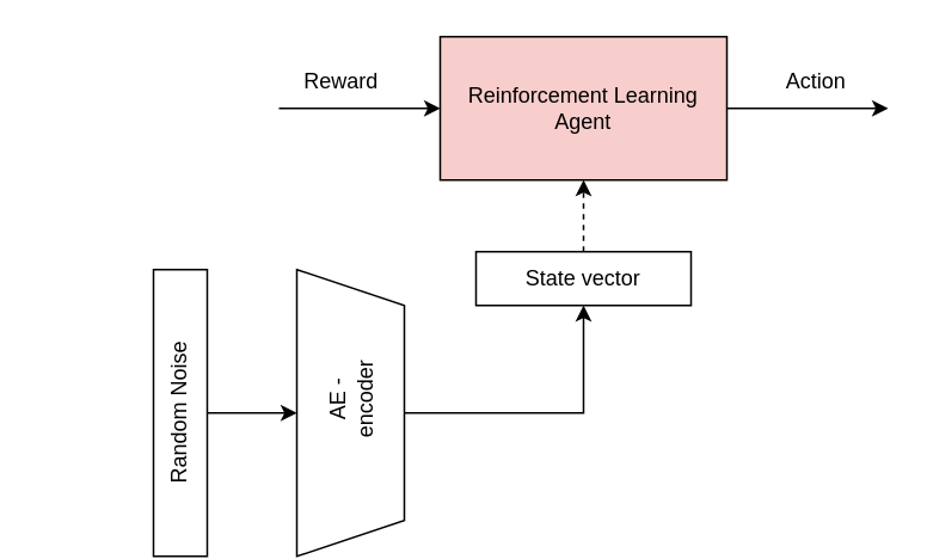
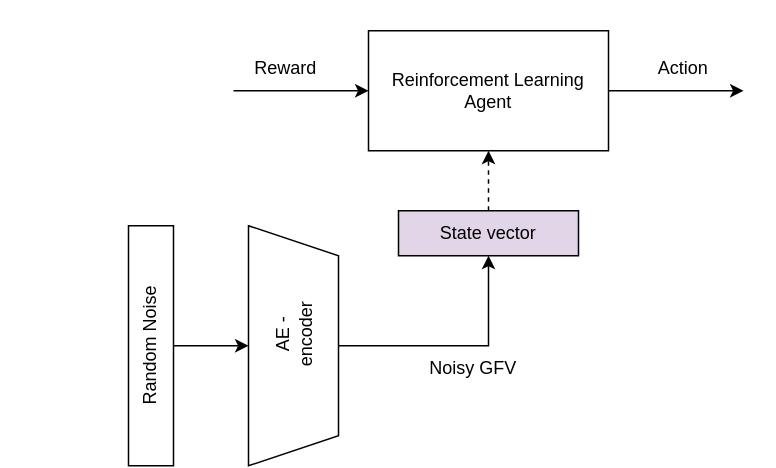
  <mxCell id="0" />
  <mxCell id="1" parent="0" />
- <mxCell id="2" value="Reinforcement Learning Agent" style="rounded=0;whiteSpace=wrap;html=1;fillColor=#f8cecc;" vertex="1" parent="1"><mxGeometry x="245" y="20" width="160" height="80" as="geometry" /></mxCell>
- <mxCell id="3" value="State vector" style="rounded=0;whiteSpace=wrap;html=1;" vertex="1" parent="1"><mxGeometry x="265" y="140" width="120" height="30" as="geometry" /></mxCell>
+ <mxCell id="2" value="Reinforcement Learning Agent" style="rounded=0;whiteSpace=wrap;html=1;" vertex="1" parent="1"><mxGeometry x="245" y="20" width="160" height="80" as="geometry" /></mxCell>
+ <mxCell id="3" value="State vector" style="rounded=0;whiteSpace=wrap;html=1;fillColor=#e1d5e7;" vertex="1" parent="1"><mxGeometry x="265" y="140" width="120" height="30" as="geometry" /></mxCell>
  <mxCell id="4" value="Random Noise" style="rounded=0;whiteSpace=wrap;html=1;rotation=-90;" vertex="1" parent="1"><mxGeometry x="20" y="215" width="160" height="30" as="geometry" /></mxCell>
  <mxCell id="5" value="" style="shape=trapezoid;perimeter=trapezoidPerimeter;whiteSpace=wrap;html=1;fixedSize=1;rotation=90;" vertex="1" parent="1"><mxGeometry x="115" y="200" width="160" height="60" as="geometry" /></mxCell>
  <mxCell id="6" value="AE - encoder" style="text;html=1;strokeColor=none;fillColor=none;align=center;verticalAlign=middle;whiteSpace=wrap;rounded=0;rotation=-90;" vertex="1" parent="1"><mxGeometry x="160" y="200" width="70" height="45" as="geometry" /></mxCell>
  <mxCell id="7" value="" style="endArrow=classic;html=1;rounded=0;exitX=0.5;exitY=0;exitDx=0;exitDy=0;entryX=0.5;entryY=1;entryDx=0;entryDy=0;" edge="1" parent="1" source="5" target="3"><mxGeometry width="50" height="50" relative="1" as="geometry"><mxPoint x="365" y="220" as="sourcePoint" /><mxPoint x="415" y="170" as="targetPoint" /><Array as="points"><mxPoint x="325" y="230" /></Array></mxGeometry></mxCell>
  <mxCell id="8" value="" style="endArrow=classic;html=1;rounded=0;entryX=0.5;entryY=1;entryDx=0;entryDy=0;exitX=0.5;exitY=0;exitDx=0;exitDy=0;dashed=1;" edge="1" parent="1" source="3" target="2"><mxGeometry width="50" height="50" relative="1" as="geometry"><mxPoint x="365" y="220" as="sourcePoint" /><mxPoint x="415" y="170" as="targetPoint" /></mxGeometry></mxCell>
+ <mxCell id="9" value="Noisy GFV" style="text;html=1;strokeColor=none;fillColor=none;align=center;verticalAlign=middle;whiteSpace=wrap;rounded=0;" vertex="1" parent="1"><mxGeometry x="285" y="230" width="60" height="30" as="geometry" /></mxCell>
  <mxCell id="10" value="" style="endArrow=classic;html=1;rounded=0;exitX=1;exitY=0.5;exitDx=0;exitDy=0;" edge="1" parent="1" source="2"><mxGeometry width="50" height="50" relative="1" as="geometry"><mxPoint x="365" y="220" as="sourcePoint" /><mxPoint x="495" y="60" as="targetPoint" /></mxGeometry></mxCell>
  <mxCell id="11" value="" style="endArrow=classic;html=1;rounded=0;entryX=0;entryY=0.5;entryDx=0;entryDy=0;" edge="1" parent="1" target="2"><mxGeometry width="50" height="50" relative="1" as="geometry"><mxPoint x="155" y="60" as="sourcePoint" /><mxPoint x="415" y="170" as="targetPoint" /></mxGeometry></mxCell>
  <mxCell id="12" value="Reward" style="text;html=1;strokeColor=none;fillColor=none;align=center;verticalAlign=middle;whiteSpace=wrap;rounded=0;" vertex="1" parent="1"><mxGeometry x="160" y="30" width="60" height="30" as="geometry" /></mxCell>
  <mxCell id="13" value="Action" style="text;html=1;strokeColor=none;fillColor=none;align=center;verticalAlign=middle;whiteSpace=wrap;rounded=0;" vertex="1" parent="1"><mxGeometry x="425" y="30" width="60" height="30" as="geometry" /></mxCell>
  <mxCell id="14" value="" style="endArrow=classic;html=1;rounded=0;exitX=0.5;exitY=1;exitDx=0;exitDy=0;entryX=0.5;entryY=1;entryDx=0;entryDy=0;" edge="1" parent="1" source="4" target="5"><mxGeometry width="50" height="50" relative="1" as="geometry"><mxPoint x="365" y="220" as="sourcePoint" /><mxPoint x="415" y="170" as="targetPoint" /></mxGeometry></mxCell>
